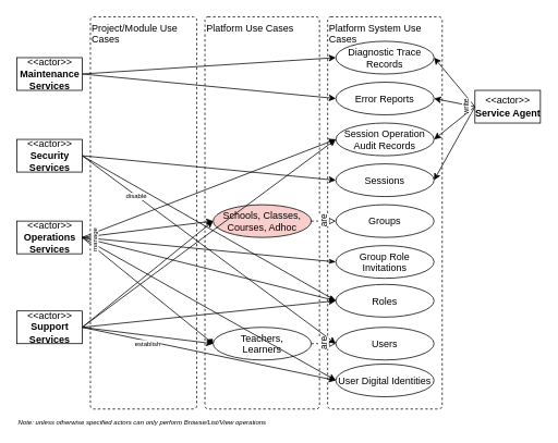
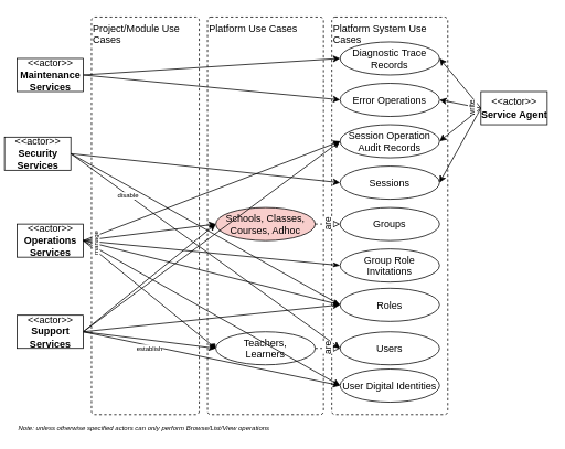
  <mxCell id="0" />
  <mxCell id="1" parent="0" />
  <mxCell id="2" value="Project/Module Use Cases" style="rounded=1;whiteSpace=wrap;html=1;recursiveResize=0;container=1;collapsible=0;dashed=1;arcSize=8;absoluteArcSize=1;align=left;verticalAlign=top;" vertex="1" parent="1"><mxGeometry x="110" y="20" width="130" height="480" as="geometry" /></mxCell>
  <mxCell id="3" value="Platform System Use Cases" style="rounded=1;whiteSpace=wrap;html=1;recursiveResize=0;container=1;collapsible=0;dashed=1;arcSize=8;absoluteArcSize=1;align=left;verticalAlign=top;" vertex="1" parent="1"><mxGeometry x="400" y="20" width="140" height="480" as="geometry" /></mxCell>
  <mxCell id="4" value="Diagnostic Trace &#10;Records" style="ellipse;" vertex="1" parent="3"><mxGeometry x="10" y="30" width="120" height="40" as="geometry" /></mxCell>
- <mxCell id="5" value="Error Reports" style="ellipse;" vertex="1" parent="3"><mxGeometry x="10" y="80" width="120" height="40" as="geometry" /></mxCell>
+ <mxCell id="5" value="Error Operations" style="ellipse;" vertex="1" parent="3"><mxGeometry x="10" y="80" width="120" height="40" as="geometry" /></mxCell>
  <mxCell id="6" value="Session Operation &#10;Audit Records" style="ellipse;" vertex="1" parent="3"><mxGeometry x="10" y="130" width="120" height="40" as="geometry" /></mxCell>
  <mxCell id="7" value="Sessions" style="ellipse;" vertex="1" parent="3"><mxGeometry x="10" y="180" width="120" height="40" as="geometry" /></mxCell>
  <mxCell id="8" value="Roles" style="ellipse;" vertex="1" parent="3"><mxGeometry x="10" y="327.5" width="120" height="40" as="geometry" /></mxCell>
  <mxCell id="9" value="User Digital Identities" style="ellipse;" vertex="1" parent="3"><mxGeometry x="10" y="425" width="120" height="40" as="geometry" /></mxCell>
  <mxCell id="10" value="Groups" style="ellipse;" vertex="1" parent="3"><mxGeometry x="10" y="230" width="120" height="40" as="geometry" /></mxCell>
  <mxCell id="11" value="Users" style="ellipse;" vertex="1" parent="3"><mxGeometry x="10" y="380" width="120" height="40" as="geometry" /></mxCell>
  <mxCell id="12" value="Group Role&#10;Invitations" style="ellipse;" vertex="1" parent="3"><mxGeometry x="10" y="280" width="120" height="40" as="geometry" /></mxCell>
  <mxCell id="13" value="Platform Use Cases" style="rounded=1;whiteSpace=wrap;html=1;recursiveResize=0;container=1;collapsible=0;dashed=1;arcSize=8;absoluteArcSize=1;align=left;verticalAlign=top;" vertex="1" parent="1"><mxGeometry x="250" y="20" width="140" height="480" as="geometry" /></mxCell>
  <mxCell id="14" value="Schools, Classes, &#10;Courses, Adhoc" style="ellipse;fillColor=#f8cecc;" vertex="1" parent="13"><mxGeometry x="10" y="230" width="120" height="40" as="geometry" /></mxCell>
  <mxCell id="15" value="Teachers, &#10;Learners" style="ellipse;" vertex="1" parent="13"><mxGeometry x="10" y="380" width="120" height="40" as="geometry" /></mxCell>
  <mxCell id="16" value="" style="rounded=1;orthogonalLoop=1;jettySize=auto;html=1;entryX=0;entryY=0.5;entryDx=0;entryDy=0;endArrow=classic;endFill=1;exitX=1;exitY=0.5;exitDx=0;exitDy=0;" edge="1" parent="1" source="18" target="5"><mxGeometry x="-0.355" y="-4" relative="1" as="geometry"><mxPoint as="offset" /></mxGeometry></mxCell>
  <mxCell id="17" value="" style="rounded=1;orthogonalLoop=1;jettySize=auto;html=1;entryX=0;entryY=0.5;entryDx=0;entryDy=0;exitX=1;exitY=0.5;exitDx=0;exitDy=0;" edge="1" parent="1" source="18" target="4"><mxGeometry x="-0.36" y="-3" relative="1" as="geometry"><mxPoint as="offset" /></mxGeometry></mxCell>
  <mxCell id="18" value="&amp;lt;&amp;lt;actor&amp;gt;&amp;gt;&lt;br&gt;&lt;b&gt;Maintenance&lt;br&gt;Services&lt;br&gt;&lt;/b&gt;" style="text;html=1;align=center;verticalAlign=middle;dashed=0;fillColor=#ffffff;strokeColor=#000000;" vertex="1" parent="1"><mxGeometry x="20" y="70" width="80" height="40" as="geometry" /></mxCell>
  <mxCell id="19" value="disable" style="rounded=1;orthogonalLoop=1;jettySize=auto;html=1;entryX=0;entryY=0.5;entryDx=0;entryDy=0;exitX=1;exitY=0.5;exitDx=0;exitDy=0;fontSize=8;" edge="1" parent="1" source="21" target="11"><mxGeometry x="-0.569" y="-1" relative="1" as="geometry"><mxPoint as="offset" /></mxGeometry></mxCell>
  <mxCell id="20" style="edgeStyle=none;rounded=1;orthogonalLoop=1;jettySize=auto;html=1;entryX=0;entryY=0.5;entryDx=0;entryDy=0;endArrow=classicThin;endFill=1;exitX=1;exitY=0.5;exitDx=0;exitDy=0;" edge="1" parent="1" source="21" target="8"><mxGeometry relative="1" as="geometry" /></mxCell>
- <mxCell id="21" value="&amp;lt;&amp;lt;actor&amp;gt;&amp;gt;&lt;br&gt;&lt;b&gt;Security&lt;br&gt;Services&lt;br&gt;&lt;/b&gt;" style="text;html=1;align=center;verticalAlign=middle;dashed=0;fillColor=#ffffff;strokeColor=#000000;" vertex="1" parent="1"><mxGeometry x="20" y="170" width="80" height="40" as="geometry" /></mxCell>
+ <mxCell id="21" value="&amp;lt;&amp;lt;actor&amp;gt;&amp;gt;&lt;br&gt;&lt;b&gt;Security&lt;br&gt;Services&lt;br&gt;&lt;/b&gt;" style="text;html=1;align=center;verticalAlign=middle;dashed=0;fillColor=#ffffff;strokeColor=#000000;" vertex="1" parent="1"><mxGeometry x="5" y="165" width="80" height="40" as="geometry" /></mxCell>
  <mxCell id="22" style="rounded=1;orthogonalLoop=1;jettySize=auto;html=1;entryX=1;entryY=0.5;entryDx=0;entryDy=0;exitX=0;exitY=0.5;exitDx=0;exitDy=0;" edge="1" parent="1" source="25" target="4"><mxGeometry relative="1" as="geometry" /></mxCell>
  <mxCell id="23" style="rounded=1;orthogonalLoop=1;jettySize=auto;html=1;exitX=0;exitY=0.5;exitDx=0;exitDy=0;entryX=1;entryY=0.5;entryDx=0;entryDy=0;" edge="1" parent="1" source="25" target="5"><mxGeometry relative="1" as="geometry" /></mxCell>
  <mxCell id="24" style="rounded=1;orthogonalLoop=1;jettySize=auto;html=1;exitX=0;exitY=0.5;exitDx=0;exitDy=0;entryX=1;entryY=0.5;entryDx=0;entryDy=0;" edge="1" parent="1" source="25" target="7"><mxGeometry relative="1" as="geometry" /></mxCell>
  <mxCell id="25" value="&amp;lt;&amp;lt;actor&amp;gt;&amp;gt;&lt;br&gt;&lt;b&gt;Service Agent&lt;br&gt;&lt;/b&gt;" style="text;html=1;align=center;verticalAlign=middle;dashed=0;fillColor=#ffffff;strokeColor=#000000;" vertex="1" parent="1"><mxGeometry x="580" y="110" width="80" height="40" as="geometry" /></mxCell>
  <mxCell id="26" value="" style="rounded=1;orthogonalLoop=1;jettySize=auto;html=1;entryX=0;entryY=0.5;entryDx=0;entryDy=0;exitX=1;exitY=0.5;exitDx=0;exitDy=0;" edge="1" parent="1" source="21" target="7"><mxGeometry x="-0.357" relative="1" as="geometry"><mxPoint as="offset" /></mxGeometry></mxCell>
  <mxCell id="27" value="" style="rounded=1;orthogonalLoop=1;jettySize=auto;html=1;entryX=0;entryY=0.5;entryDx=0;entryDy=0;exitX=1;exitY=0.5;exitDx=0;exitDy=0;" edge="1" parent="1" source="28" target="6"><mxGeometry relative="1" as="geometry" /></mxCell>
  <mxCell id="28" value="&amp;lt;&amp;lt;actor&amp;gt;&amp;gt;&lt;br&gt;&lt;b&gt;Operations&lt;br&gt;Services&lt;br&gt;&lt;/b&gt;" style="text;html=1;align=center;verticalAlign=middle;dashed=0;fillColor=#ffffff;strokeColor=#000000;" vertex="1" parent="1"><mxGeometry x="20" y="270" width="80" height="40" as="geometry" /></mxCell>
  <mxCell id="29" value="" style="rounded=1;orthogonalLoop=1;jettySize=auto;html=1;entryX=0;entryY=0.5;entryDx=0;entryDy=0;exitX=1;exitY=0.5;exitDx=0;exitDy=0;" edge="1" parent="1" source="34" target="15"><mxGeometry x="-0.346" y="4" relative="1" as="geometry"><mxPoint as="offset" /></mxGeometry></mxCell>
  <mxCell id="30" value="" style="edgeStyle=none;rounded=1;orthogonalLoop=1;jettySize=auto;html=1;entryX=0;entryY=0.5;entryDx=0;entryDy=0;exitX=1;exitY=0.5;exitDx=0;exitDy=0;" edge="1" parent="1" source="34" target="6"><mxGeometry relative="1" as="geometry" /></mxCell>
  <mxCell id="31" value="establish" style="edgeStyle=none;rounded=1;orthogonalLoop=1;jettySize=auto;html=1;entryX=0;entryY=0.5;entryDx=0;entryDy=0;exitX=1;exitY=0.5;exitDx=0;exitDy=0;fontSize=8;" edge="1" parent="1" source="34" target="9"><mxGeometry x="-0.48" y="-3" relative="1" as="geometry"><mxPoint as="offset" /></mxGeometry></mxCell>
  <mxCell id="32" value="" style="edgeStyle=none;rounded=1;orthogonalLoop=1;jettySize=auto;html=1;entryX=0;entryY=0.5;entryDx=0;entryDy=0;exitX=1;exitY=0.5;exitDx=0;exitDy=0;" edge="1" parent="1" source="34" target="14"><mxGeometry x="-0.358" y="3" relative="1" as="geometry"><mxPoint as="offset" /></mxGeometry></mxCell>
  <mxCell id="33" value="" style="edgeStyle=none;rounded=1;orthogonalLoop=1;jettySize=auto;html=1;entryX=0;entryY=0.5;entryDx=0;entryDy=0;exitX=1;exitY=0.5;exitDx=0;exitDy=0;" edge="1" parent="1" source="34" target="8"><mxGeometry x="-0.344" y="-7" relative="1" as="geometry"><mxPoint as="offset" /></mxGeometry></mxCell>
  <mxCell id="34" value="&amp;lt;&amp;lt;actor&amp;gt;&amp;gt;&lt;br&gt;&lt;b&gt;Support&lt;br&gt;Services&lt;br&gt;&lt;/b&gt;" style="text;html=1;align=center;verticalAlign=middle;dashed=0;fillColor=#ffffff;strokeColor=#000000;" vertex="1" parent="1"><mxGeometry x="20" y="380" width="80" height="40" as="geometry" /></mxCell>
  <mxCell id="35" style="edgeStyle=none;rounded=1;orthogonalLoop=1;jettySize=auto;html=1;entryX=0;entryY=0.5;entryDx=0;entryDy=0;exitX=1;exitY=0.5;exitDx=0;exitDy=0;" edge="1" parent="1" source="28" target="14"><mxGeometry relative="1" as="geometry"><mxPoint x="100" y="420" as="sourcePoint" /></mxGeometry></mxCell>
  <mxCell id="36" style="edgeStyle=none;rounded=1;orthogonalLoop=1;jettySize=auto;html=1;entryX=0;entryY=0.5;entryDx=0;entryDy=0;exitX=1;exitY=0.5;exitDx=0;exitDy=0;" edge="1" parent="1" source="28" target="8"><mxGeometry relative="1" as="geometry"><mxPoint x="100" y="420" as="sourcePoint" /></mxGeometry></mxCell>
  <mxCell id="37" style="edgeStyle=none;rounded=1;orthogonalLoop=1;jettySize=auto;html=1;entryX=0;entryY=0.5;entryDx=0;entryDy=0;exitX=1;exitY=0.5;exitDx=0;exitDy=0;endArrow=diamond;" edge="1" parent="1" source="28" target="15"><mxGeometry relative="1" as="geometry"><mxPoint x="100" y="420" as="sourcePoint" /></mxGeometry></mxCell>
  <mxCell id="38" style="edgeStyle=none;rounded=1;orthogonalLoop=1;jettySize=auto;html=1;entryX=0;entryY=0.5;entryDx=0;entryDy=0;exitX=1;exitY=0.5;exitDx=0;exitDy=0;" edge="1" parent="1" source="28" target="9"><mxGeometry relative="1" as="geometry"><mxPoint x="100" y="420" as="sourcePoint" /></mxGeometry></mxCell>
  <mxCell id="39" style="edgeStyle=none;rounded=1;orthogonalLoop=1;jettySize=auto;html=1;entryX=0;entryY=0.5;entryDx=0;entryDy=0;endArrow=classicThin;endFill=1;exitX=1;exitY=0.5;exitDx=0;exitDy=0;" edge="1" parent="1" source="28" target="12"><mxGeometry relative="1" as="geometry"><mxPoint x="100" y="408.571" as="sourcePoint" /></mxGeometry></mxCell>
  <mxCell id="40" value="are" style="edgeStyle=none;rounded=1;orthogonalLoop=1;jettySize=auto;html=1;entryX=0;entryY=0.5;entryDx=0;entryDy=0;endArrow=block;endFill=0;dashed=1;horizontal=0;" edge="1" parent="1" source="14" target="10"><mxGeometry relative="1" as="geometry" /></mxCell>
  <mxCell id="41" value="are" style="edgeStyle=none;rounded=1;orthogonalLoop=1;jettySize=auto;html=1;dashed=1;endArrow=block;endFill=0;horizontal=0;" edge="1" parent="1" source="15" target="11"><mxGeometry relative="1" as="geometry" /></mxCell>
  <mxCell id="42" value="&lt;i&gt;&lt;font style=&quot;font-size: 8px;&quot;&gt;Note: unless otherwise specified actors can only perform Browse/List/View operations&lt;/font&gt;&lt;/i&gt;" style="text;html=1;strokeColor=none;fillColor=none;align=left;verticalAlign=middle;whiteSpace=wrap;rounded=0;" vertex="1" parent="1"><mxGeometry x="20" y="510" width="520" height="10" as="geometry" /></mxCell>
  <mxCell id="43" value="manage" style="text;html=1;strokeColor=none;fillColor=none;align=center;verticalAlign=middle;whiteSpace=wrap;rounded=0;fontSize=8;horizontal=0;labelBackgroundColor=default;labelBorderColor=none;" vertex="1" parent="1"><mxGeometry x="110" y="256" width="10" height="75" as="geometry" /></mxCell>
  <mxCell id="44" value="write" style="rounded=1;orthogonalLoop=1;jettySize=auto;html=1;entryX=1;entryY=0.5;entryDx=0;entryDy=0;exitX=0;exitY=0.5;exitDx=0;exitDy=0;fontSize=9;horizontal=0;" edge="1" parent="1" source="25" target="6"><mxGeometry x="-0.756" y="-6" relative="1" as="geometry"><mxPoint as="offset" /></mxGeometry></mxCell>
